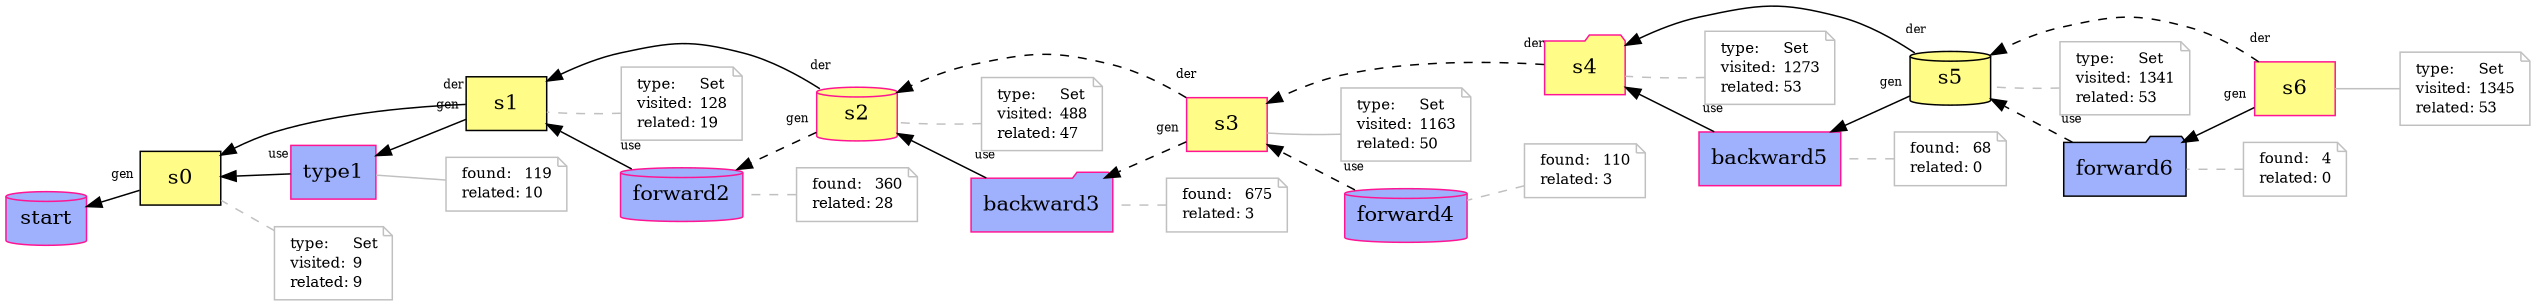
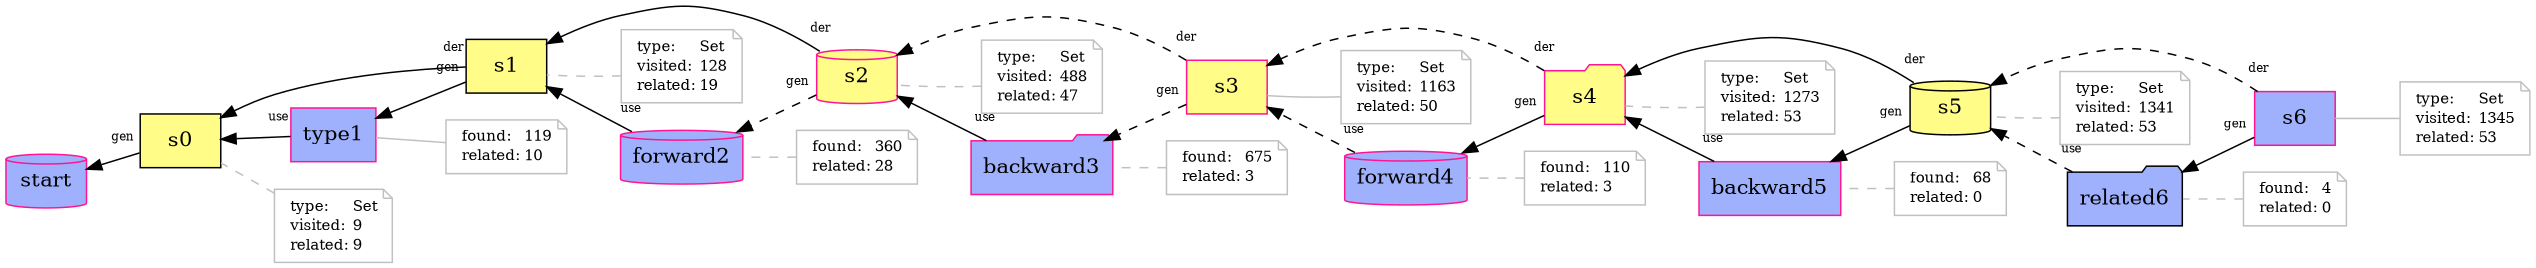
  digraph {
    rankdir=RL
    node [color=gray shape=note style=filled]
    edge [style=invis]
    n1 [color=deeppink fillcolor="#9FB1FC" label=type1 shape=box sides=4]
    n2 [fontcolor=black fontsize=10 label=<<TABLE cellpadding="0" border="0"> 	<TR> 	    <TD align="left">type:</TD> 	    <TD align="left">Set</TD> 	</TR> 	<TR> 	    <TD align="left">visited:</TD> 	    <TD align="left">9</TD> 	</TR> 	<TR> 	    <TD align="left">related:</TD> 	    <TD align="left">9</TD> 	</TR>     </TABLE>> style=""]
    n3 [fontcolor=black fontsize=10 label=<<TABLE cellpadding="0" border="0"> 	<TR> 	    <TD align="left">found:</TD> 	    <TD align="left">119</TD> 	</TR> 	<TR> 	    <TD align="left">related:</TD> 	    <TD align="left">10</TD> 	</TR>     </TABLE>> style=""]
    n4 [color=black fillcolor="#FFFC87" label=s1 shape=box]
    n5 [color=deeppink fillcolor="#9FB1FC" label=forward2 shape=cylinder sides=4]
    n6 [fontcolor=black fontsize=10 label=<<TABLE cellpadding="0" border="0"> 	<TR> 	    <TD align="left">type:</TD> 	    <TD align="left">Set</TD> 	</TR> 	<TR> 	    <TD align="left">visited:</TD> 	    <TD align="left">128</TD> 	</TR> 	<TR> 	    <TD align="left">related:</TD> 	    <TD align="left">19</TD> 	</TR>     </TABLE>> style=""]
    n7 [fontcolor=black fontsize=10 label=<<TABLE cellpadding="0" border="0"> 	<TR> 	    <TD align="left">found:</TD> 	    <TD align="left">360</TD> 	</TR> 	<TR> 	    <TD align="left">related:</TD> 	    <TD align="left">28</TD> 	</TR>     </TABLE>> style=""]
    n8 [color=deeppink fillcolor="#FFFC87" label=s2 shape=cylinder]
    n9 [color=deeppink fillcolor="#9FB1FC" label=backward3 shape=folder sides=4]
    n10 [fontcolor=black fontsize=10 label=<<TABLE cellpadding="0" border="0"> 	<TR> 	    <TD align="left">type:</TD> 	    <TD align="left">Set</TD> 	</TR> 	<TR> 	    <TD align="left">visited:</TD> 	    <TD align="left">488</TD> 	</TR> 	<TR> 	    <TD align="left">related:</TD> 	    <TD align="left">47</TD> 	</TR>     </TABLE>> style=""]
    n11 [fontcolor=black fontsize=10 label=<<TABLE cellpadding="0" border="0"> 	<TR> 	    <TD align="left">found:</TD> 	    <TD align="left">675</TD> 	</TR> 	<TR> 	    <TD align="left">related:</TD> 	    <TD align="left">3</TD> 	</TR>     </TABLE>> style=""]
    n12 [color=deeppink fillcolor="#FFFC87" label=s3 shape=box]
    n13 [color=deeppink fillcolor="#9FB1FC" label=forward4 shape=cylinder sides=4]
    n14 [fontcolor=black fontsize=10 label=<<TABLE cellpadding="0" border="0"> 	<TR> 	    <TD align="left">type:</TD> 	    <TD align="left">Set</TD> 	</TR> 	<TR> 	    <TD align="left">visited:</TD> 	    <TD align="left">1163</TD> 	</TR> 	<TR> 	    <TD align="left">related:</TD> 	    <TD align="left">50</TD> 	</TR>     </TABLE>> style=""]
    n15 [fontcolor=black fontsize=10 label=<<TABLE cellpadding="0" border="0"> 	<TR> 	    <TD align="left">found:</TD> 	    <TD align="left">110</TD> 	</TR> 	<TR> 	    <TD align="left">related:</TD> 	    <TD align="left">3</TD> 	</TR>     </TABLE>> style=""]
    n16 [color=deeppink fillcolor="#FFFC87" label=s4 shape=folder]
    n17 [color=deeppink fillcolor="#9FB1FC" label=backward5 shape=box sides=4]
    n18 [fontcolor=black fontsize=10 label=<<TABLE cellpadding="0" border="0"> 	<TR> 	    <TD align="left">type:</TD> 	    <TD align="left">Set</TD> 	</TR> 	<TR> 	    <TD align="left">visited:</TD> 	    <TD align="left">1273</TD> 	</TR> 	<TR> 	    <TD align="left">related:</TD> 	    <TD align="left">53</TD> 	</TR>     </TABLE>> style=""]
    n19 [fontcolor=black fontsize=10 label=<<TABLE cellpadding="0" border="0"> 	<TR> 	    <TD align="left">found:</TD> 	    <TD align="left">68</TD> 	</TR> 	<TR> 	    <TD align="left">related:</TD> 	    <TD align="left">0</TD> 	</TR>     </TABLE>> style=""]
    n20 [color=black fillcolor="#FFFC87" label=s5 shape=cylinder]
-   n21 [color=black fillcolor="#9FB1FC" label=forward6 shape=folder sides=4]
+   n21 [color=black fillcolor="#9FB1FC" label=related6 shape=folder sides=4]
    n22 [fontcolor=black fontsize=10 label=<<TABLE cellpadding="0" border="0"> 	<TR> 	    <TD align="left">type:</TD> 	    <TD align="left">Set</TD> 	</TR> 	<TR> 	    <TD align="left">visited:</TD> 	    <TD align="left">1341</TD> 	</TR> 	<TR> 	    <TD align="left">related:</TD> 	    <TD align="left">53</TD> 	</TR>     </TABLE>> style=""]
    n23 [fontcolor=black fontsize=10 label=<<TABLE cellpadding="0" border="0"> 	<TR> 	    <TD align="left">found:</TD> 	    <TD align="left">4</TD> 	</TR> 	<TR> 	    <TD align="left">related:</TD> 	    <TD align="left">0</TD> 	</TR>     </TABLE>> style=""]
-   n24 [color=deeppink fillcolor="#FFFC87" label=s6 shape=box]
+   n24 [color=deeppink fillcolor="#9FB1FC" label=s6 shape=box]
    n25 [color=black fillcolor="#FFFC87" label=s0 shape=box]
    n26 [color=deeppink fillcolor="#9FB1FC" label=start shape=cylinder sides=4]
    n27 [fontcolor=black fontsize=10 label=<<TABLE cellpadding="0" border="0"> 	<TR> 	    <TD align="left">type:</TD> 	    <TD align="left">Set</TD> 	</TR> 	<TR> 	    <TD align="left">visited:</TD> 	    <TD align="left">1345</TD> 	</TR> 	<TR> 	    <TD align="left">related:</TD> 	    <TD align="left">53</TD> 	</TR>     </TABLE>> style=""]
    subgraph sub_1 {
      rank=same
      n1
      n2
    }
    subgraph sub_2 {
      rank=same
      n3
      n4
    }
    subgraph sub_3 {
      rank=same
      n5
      n6
    }
    subgraph sub_4 {
      rank=same
      n7
      n8
    }
    subgraph sub_5 {
      rank=same
      n9
      n10
    }
    subgraph sub_6 {
      rank=same
      n11
      n12
    }
    subgraph sub_7 {
      rank=same
      n13
      n14
    }
    subgraph sub_8 {
      rank=same
      n15
      n16
    }
    subgraph sub_9 {
      rank=same
      n17
      n18
    }
    subgraph sub_10 {
      rank=same
      n19
      n20
    }
    subgraph sub_11 {
      rank=same
      n21
      n22
    }
    subgraph sub_12 {
      rank=same
      n23
      n24
    }
    n1 -> n2
    n1 -> n25 [labelangle=60.0 labeldistance=1.5 labelfontsize=8 rotation=20 style=solid taillabel=use]
    n2 -> n25 [arrowhead=none color=gray style=dashed]
    n2 -> n26
    n3 -> n1 [arrowhead=none color=gray style=solid]
    n4 -> n1 [labelangle=60.0 labeldistance=1.5 labelfontsize=8 rotation=20 style=solid taillabel=gen]
    n4 -> n3
    n4 -> n25 [labelangle=60.0 labeldistance=1.5 labelfontsize=8 rotation=20 style=solid taillabel=der]
    n5 -> n4 [labelangle=60.0 labeldistance=1.5 labelfontsize=8 rotation=20 style=solid taillabel=use]
    n5 -> n6
    n6 -> n4 [arrowhead=none color=gray style=dashed]
    n6 -> n4
    n7 -> n5 [arrowhead=none color=gray style=dashed]
    n8 -> n4 [labelangle=60.0 labeldistance=1.5 labelfontsize=8 rotation=20 style=solid taillabel=der]
    n8 -> n5 [labelangle=60.0 labeldistance=1.5 labelfontsize=8 rotation=20 style=dashed taillabel=gen]
    n8 -> n7
    n9 -> n8 [labelangle=60.0 labeldistance=1.5 labelfontsize=8 rotation=20 style=solid taillabel=use]
    n9 -> n10
    n10 -> n8 [arrowhead=none color=gray style=dashed]
    n10 -> n8
    n11 -> n9 [arrowhead=none color=gray style=dashed]
    n12 -> n8 [labelangle=60.0 labeldistance=1.5 labelfontsize=8 rotation=20 style=dashed taillabel=der]
    n12 -> n9 [labelangle=60.0 labeldistance=1.5 labelfontsize=8 rotation=20 style=dashed taillabel=gen]
    n12 -> n11
    n13 -> n12 [labelangle=60.0 labeldistance=1.5 labelfontsize=8 rotation=20 style=dashed taillabel=use]
    n13 -> n14
    n14 -> n12 [arrowhead=none color=gray style=solid]
    n14 -> n12
    n15 -> n13 [arrowhead=none color=gray style=dashed]
    n16 -> n12 [labelangle=60.0 labeldistance=1.5 labelfontsize=8 rotation=20 style=dashed taillabel=der]
+   n16 -> n13 [labelangle=60.0 labeldistance=1.5 labelfontsize=8 rotation=20 style=solid taillabel=gen]
    n16 -> n15
    n17 -> n16 [labelangle=60.0 labeldistance=1.5 labelfontsize=8 rotation=20 style=solid taillabel=use]
    n17 -> n18
    n18 -> n16 [arrowhead=none color=gray style=dashed]
    n18 -> n16
    n19 -> n17 [arrowhead=none color=gray style=dashed]
    n20 -> n16 [labelangle=60.0 labeldistance=1.5 labelfontsize=8 rotation=20 style=solid taillabel=der]
    n20 -> n17 [labelangle=60.0 labeldistance=1.5 labelfontsize=8 rotation=20 style=solid taillabel=gen]
    n20 -> n19
    n21 -> n20 [labelangle=60.0 labeldistance=1.5 labelfontsize=8 rotation=20 style=dashed taillabel=use]
    n21 -> n22
    n22 -> n20 [arrowhead=none color=gray style=dashed]
    n22 -> n20
    n23 -> n21 [arrowhead=none color=gray style=dashed]
    n24 -> n20 [labelangle=60.0 labeldistance=1.5 labelfontsize=8 rotation=20 style=dashed taillabel=der]
    n24 -> n21 [labelangle=60.0 labeldistance=1.5 labelfontsize=8 rotation=20 style=solid taillabel=gen]
    n24 -> n23
    n25 -> n26 [labelangle=60.0 labeldistance=1.5 labelfontsize=8 rotation=20 style=solid taillabel=gen]
    n27 -> n24 [arrowhead=none color=gray style=solid]
  }
